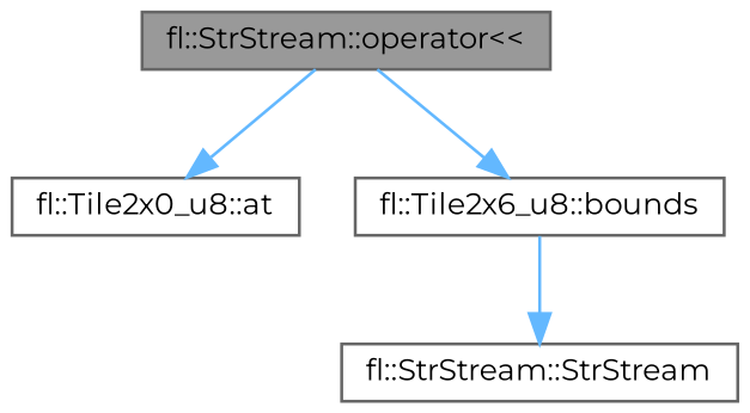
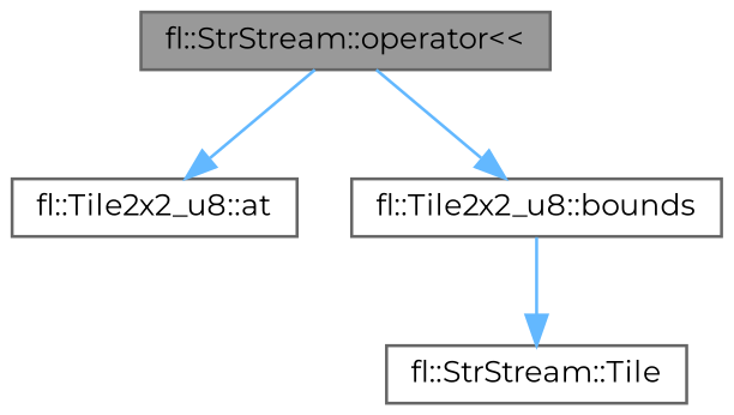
  digraph {
    fontname=Montserrat
    rankdir=TB
    node [color=grey40 fillcolor=white fontname=Montserrat fontsize=10 shape=box style=filled]
    edge [color=steelblue1 fontname=Montserrat fontsize=10 labelfontname=Helvetica labelfontsize=10 style=solid]
    n1 [color=gray40 fillcolor=grey60 fontcolor=black height=0.2 label="fl::StrStream::operator\<\<" width=0.4]
-   n2 [height=0.2 label="fl::Tile2x0_u8::at" width=0.4]
-   n3 [height=0.2 label="fl::Tile2x6_u8::bounds" width=0.4]
-   n4 [height=0.2 label="fl::StrStream::StrStream" width=0.4]
+   n2 [height=0.2 label="fl::Tile2x2_u8::at" width=0.4]
+   n3 [height=0.2 label="fl::Tile2x2_u8::bounds" width=0.4]
+   n4 [height=0.2 label="fl::StrStream::Tile" width=0.4]
    n1 -> n2
    n1 -> n3
    n3 -> n4
  }
